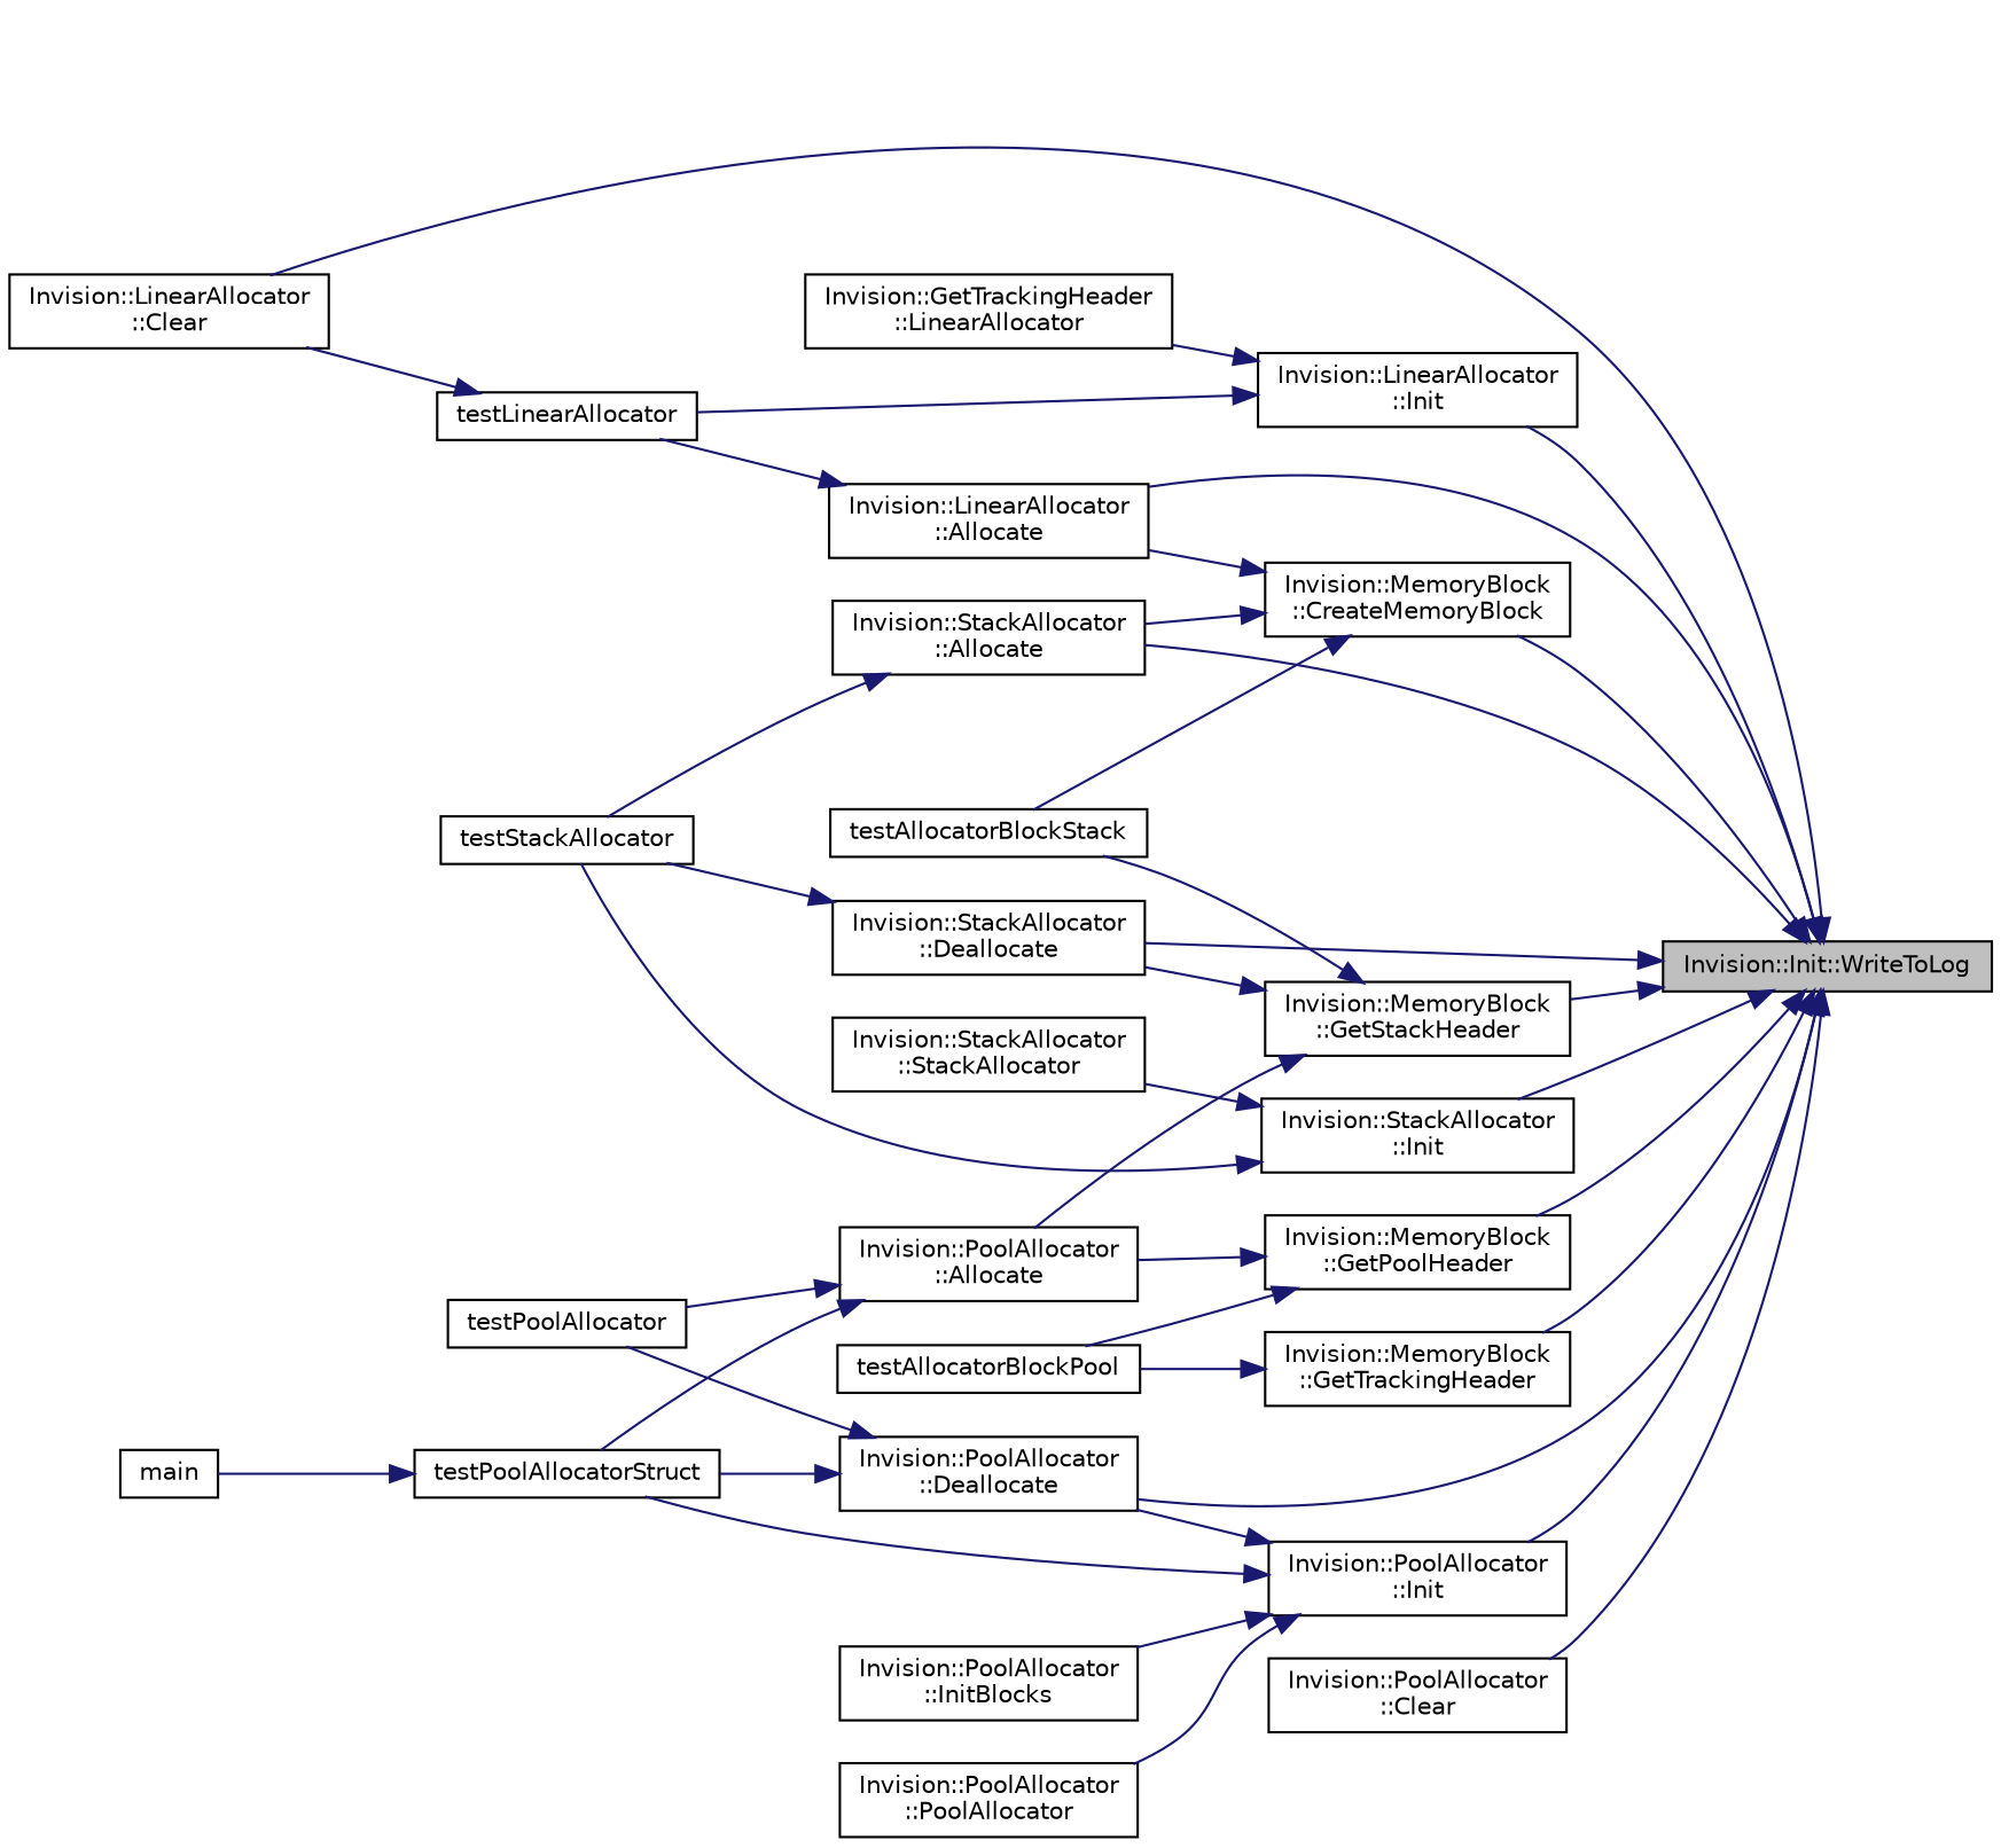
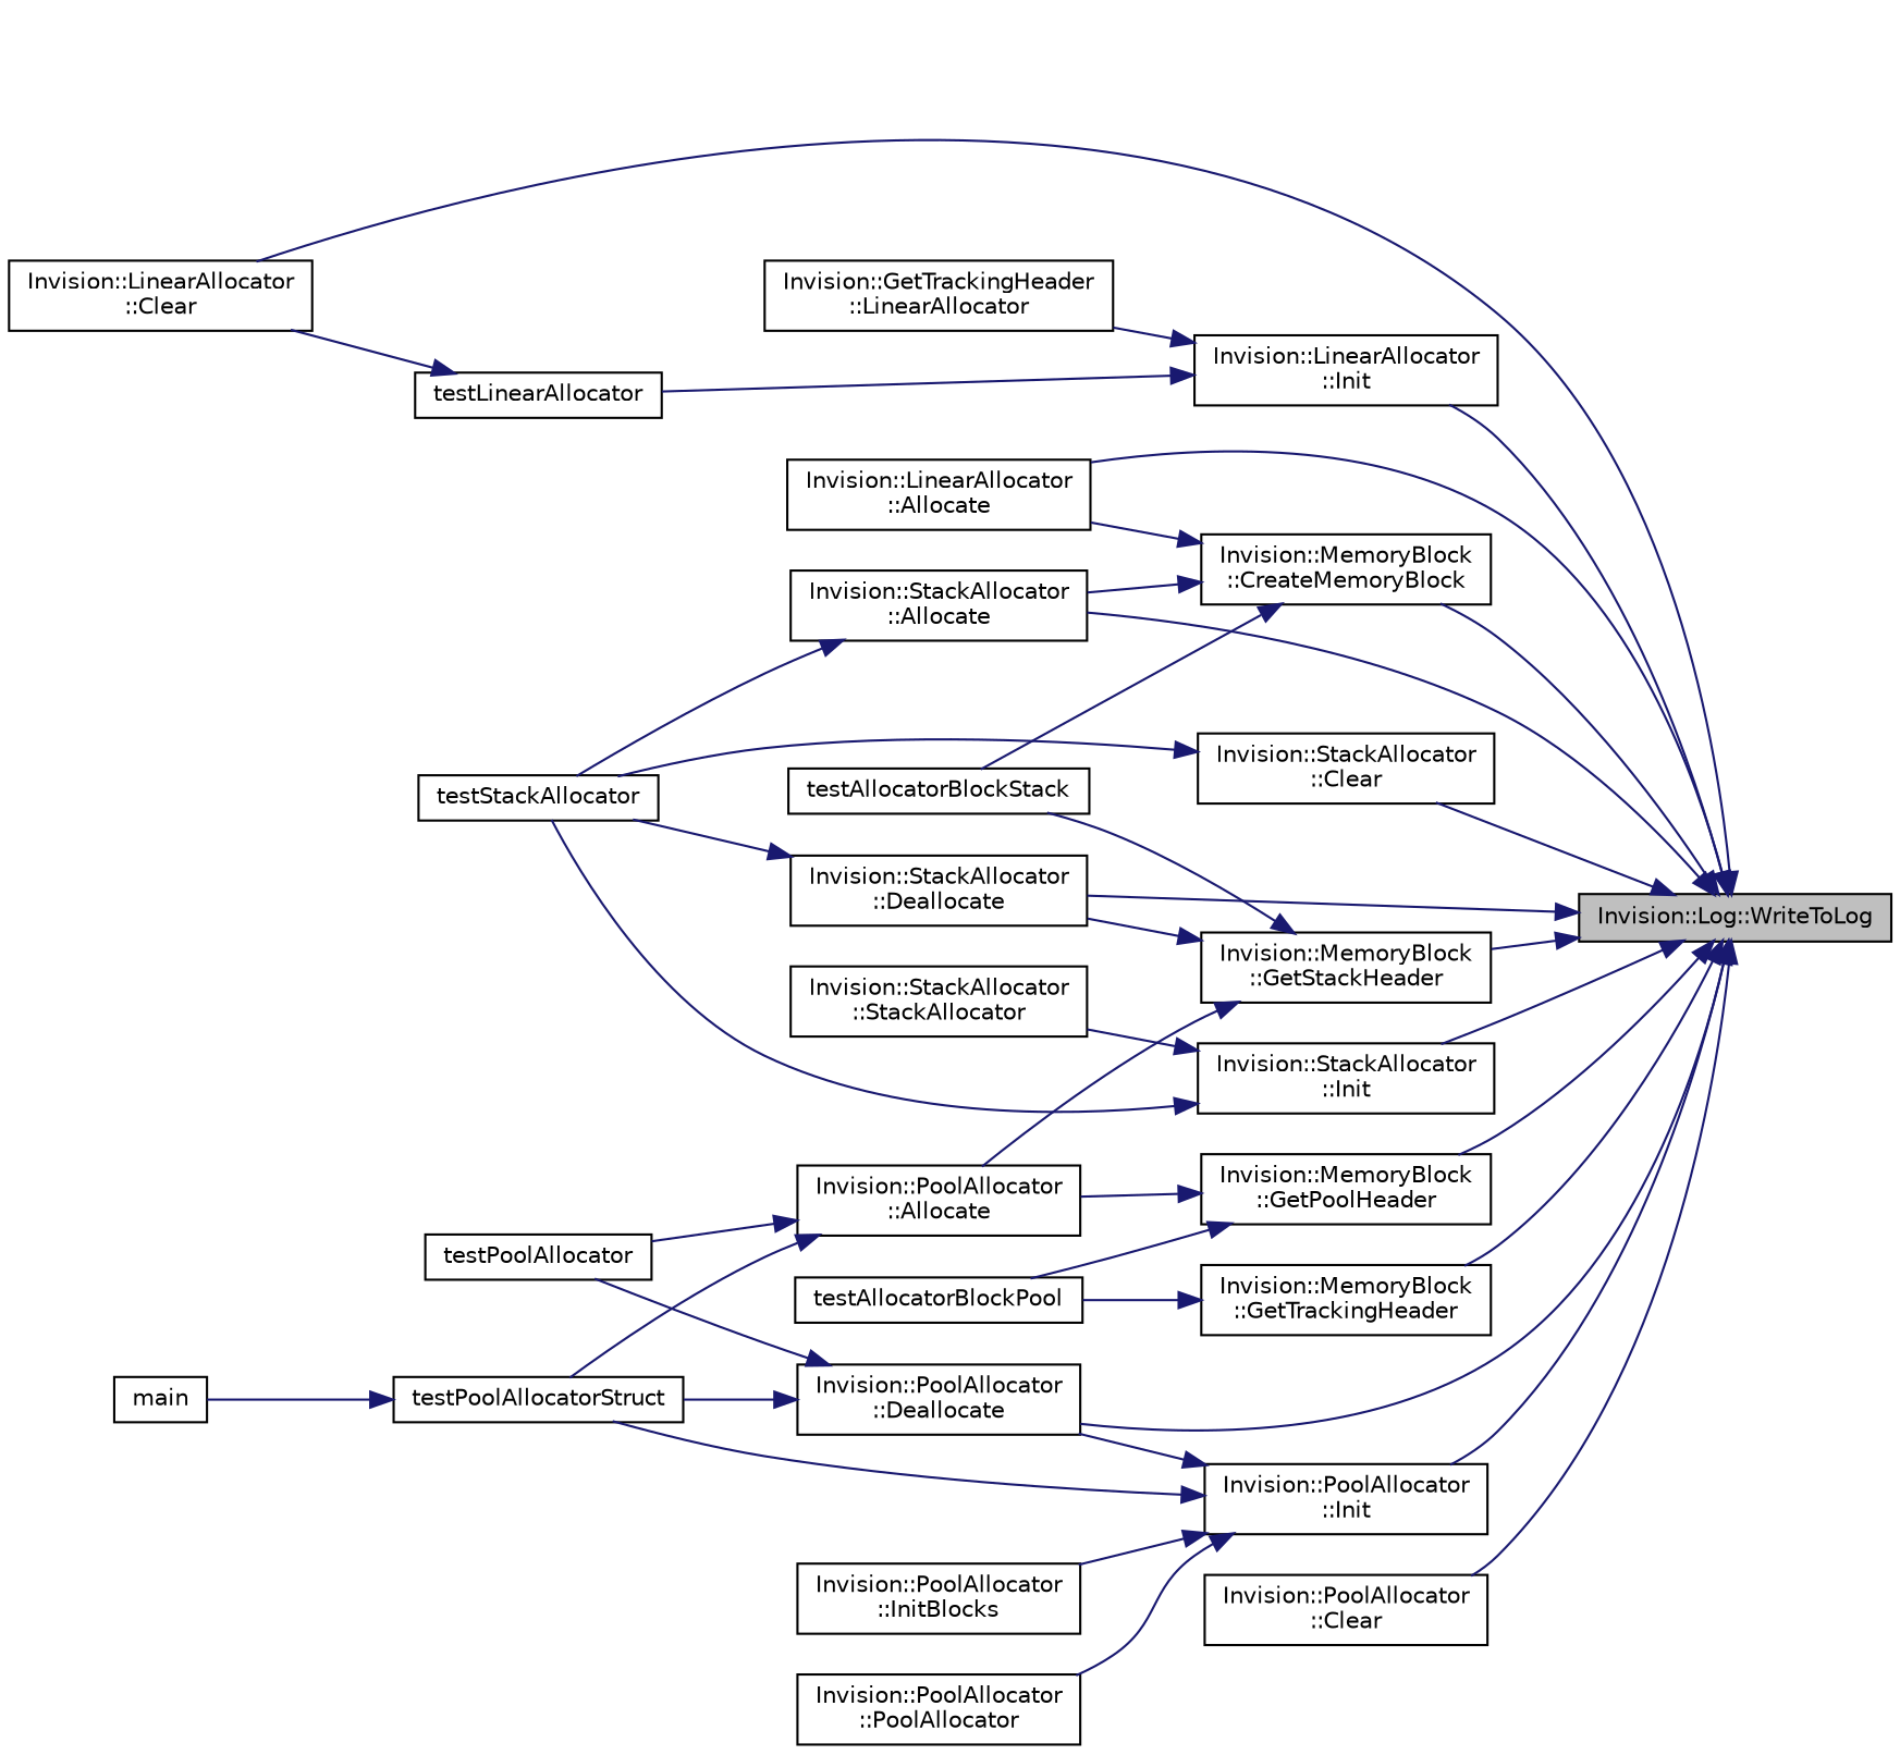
  digraph {
    rankdir=RL
    node [color=black fillcolor=white fontname=Helvetica fontsize=10 shape=record style=filled]
    edge [color=midnightblue dir=back fontname=Helvetica fontsize=10 labelfontname=Helvetica labelfontsize=10 style=solid]
-   n1 [fillcolor=grey75 fontcolor=black height=0.2 label="Invision::Init::WriteToLog" width=0.4]
+   n1 [fillcolor=grey75 fontcolor=black height=0.2 label="Invision::Log::WriteToLog" width=0.4]
    n2 [height=0.2 label="Invision::LinearAllocator\l::Allocate" width=0.4]
    n3 [height=0.2 label="Invision::StackAllocator\l::Allocate" width=0.4]
    n4 [height=0.2 label="Invision::LinearAllocator\l::Clear" width=0.4]
+   n5 [height=0.2 label="Invision::StackAllocator\l::Clear" width=0.4]
    n6 [height=0.2 label="Invision::PoolAllocator\l::Clear" width=0.4]
    n7 [height=0.2 label="Invision::MemoryBlock\l::CreateMemoryBlock" width=0.4]
    n8 [height=0.2 label="Invision::StackAllocator\l::Deallocate" width=0.4]
    n9 [height=0.2 label="Invision::PoolAllocator\l::Deallocate" width=0.4]
    n10 [height=0.2 label="Invision::MemoryBlock\l::GetPoolHeader" width=0.4]
    n11 [height=0.2 label="Invision::MemoryBlock\l::GetStackHeader" width=0.4]
    n12 [height=0.2 label="Invision::MemoryBlock\l::GetTrackingHeader" width=0.4]
    n13 [height=0.2 label="Invision::StackAllocator\l::Init" width=0.4]
    n14 [height=0.2 label="Invision::LinearAllocator\l::Init" width=0.4]
    n15 [height=0.2 label="Invision::PoolAllocator\l::Init" width=0.4]
    n16 [height=0.2 label=testLinearAllocator width=0.4]
    n17 [height=0.2 label=testStackAllocator width=0.4]
    n18 [height=0.2 label="Invision::PoolAllocator\l::Allocate" width=0.4]
    n19 [height=0.2 label=testPoolAllocator width=0.4]
    n20 [height=0.2 label=testPoolAllocatorStruct width=0.4]
    n21 [height=0.2 label=testAllocatorBlockStack width=0.4]
    n22 [height=0.2 label=testAllocatorBlockPool width=0.4]
    n23 [height=0.2 label="Invision::StackAllocator\l::StackAllocator" width=0.4]
    n24 [height=0.2 label="Invision::GetTrackingHeader\l::LinearAllocator" width=0.4]
    n25 [height=0.2 label="Invision::PoolAllocator\l::InitBlocks" width=0.4]
    n26 [height=0.2 label="Invision::PoolAllocator\l::PoolAllocator" width=0.4]
    n27 [height=0.2 label=main width=0.4]
    n1 -> n2
    n1 -> n3
    n1 -> n4
+   n1 -> n5
    n1 -> n6
    n1 -> n7
    n1 -> n8
    n1 -> n9
    n1 -> n10
    n1 -> n11
    n1 -> n12
    n1 -> n13
    n1 -> n14
    n1 -> n15
-   n2 -> n16
    n3 -> n17
+   n5 -> n17
    n7 -> n2
    n7 -> n3
    n7 -> n21
    n8 -> n17
    n9 -> n19
    n9 -> n20
    n10 -> n18
    n10 -> n22
    n11 -> n8
    n11 -> n18
    n11 -> n21
    n12 -> n22
    n13 -> n17
    n13 -> n23
    n14 -> n16
    n14 -> n24
    n15 -> n9
    n15 -> n20
    n15 -> n25
    n15 -> n26
    n16 -> n4
    n18 -> n19
    n18 -> n20
    n20 -> n27
  }
